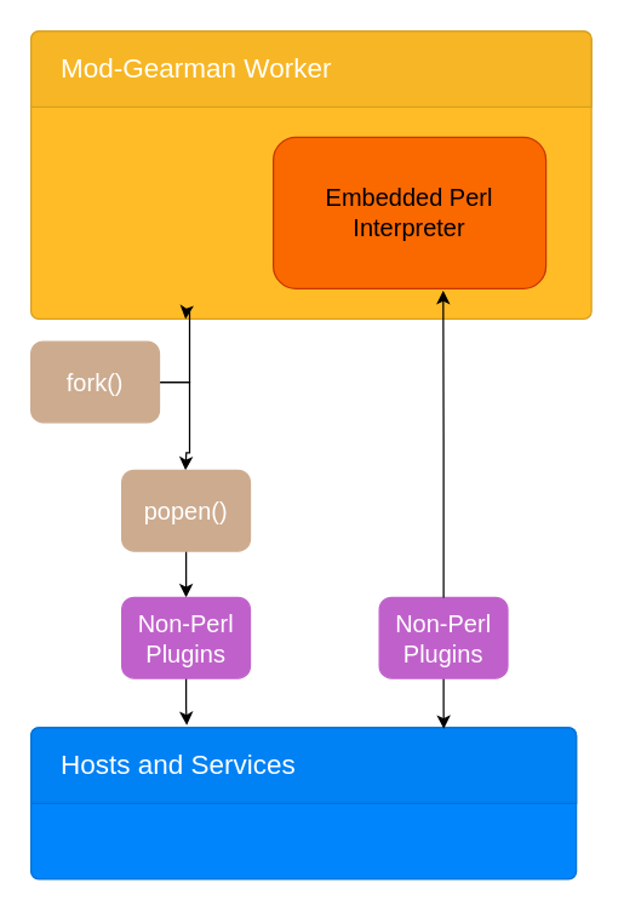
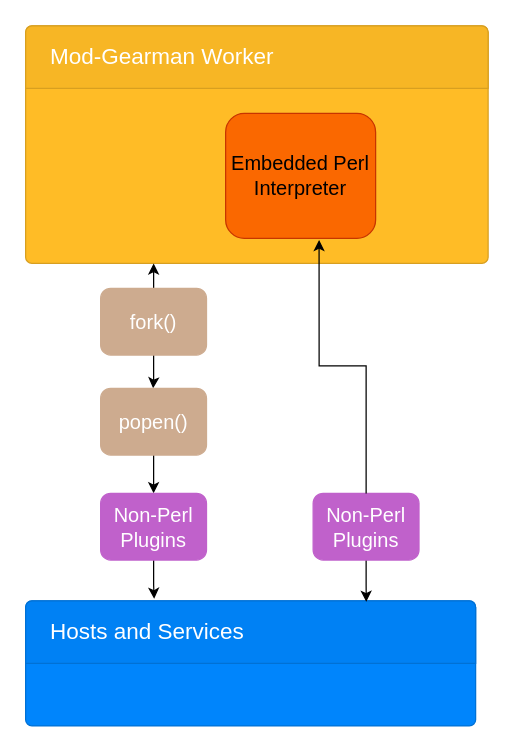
  <mxCell id="0" />
  <mxCell id="1" parent="0" />
  <mxCell id="2" value="" style="html=1;shadow=0;dashed=0;shape=mxgraph.bootstrap.rrect;rSize=5;strokeColor=#0071D5;html=1;whiteSpace=wrap;fillColor=#0085FC;fontColor=#ffffff;verticalAlign=bottom;align=left;spacing=20;spacingBottom=0;fontSize=14;" parent="1" vertex="1"><mxGeometry x="20" y="480" width="360" height="100" as="geometry" /></mxCell>
  <mxCell id="3" value="Hosts and Services" style="html=1;shadow=0;dashed=0;shape=mxgraph.bootstrap.topButton;rSize=5;perimeter=none;whiteSpace=wrap;fillColor=#0081F4;strokeColor=#0071D5;fontColor=#ffffff;resizeWidth=1;fontSize=18;align=left;spacing=20;" parent="2" vertex="1"><mxGeometry width="360" height="50" relative="1" as="geometry" /></mxCell>
  <mxCell id="4" value="&lt;br style=&quot;font-size: 14px&quot;&gt;" style="html=1;shadow=0;dashed=0;shape=mxgraph.bootstrap.rrect;rSize=5;strokeColor=#D89F20;html=1;whiteSpace=wrap;fillColor=#FFBC26;fontColor=#ffffff;verticalAlign=bottom;align=left;spacing=20;spacingBottom=0;fontSize=14;" parent="1" vertex="1"><mxGeometry x="20" y="20" width="370" height="190" as="geometry" /></mxCell>
  <mxCell id="5" value="Mod-Gearman Worker" style="html=1;shadow=0;dashed=0;shape=mxgraph.bootstrap.topButton;rSize=5;perimeter=none;whiteSpace=wrap;fillColor=#F7B625;strokeColor=#D89F20;fontColor=#ffffff;resizeWidth=1;fontSize=18;align=left;spacing=20;" parent="4" vertex="1"><mxGeometry width="370" height="50" relative="1" as="geometry" /></mxCell>
- <mxCell id="6" value="Embedded Perl Interpreter" style="rounded=1;whiteSpace=wrap;html=1;fillColor=#fa6800;fontColor=#000000;strokeColor=#C73500;fontSize=16;" parent="4" vertex="1"><mxGeometry x="160" y="70" width="180" height="100" as="geometry" /></mxCell>
+ <mxCell id="6" value="Embedded Perl Interpreter" style="rounded=1;whiteSpace=wrap;html=1;fillColor=#fa6800;fontColor=#000000;strokeColor=#C73500;fontSize=16;" parent="4" vertex="1"><mxGeometry x="160" y="70" width="120" height="100" as="geometry" /></mxCell>
  <mxCell id="7" value="" style="edgeStyle=orthogonalEdgeStyle;rounded=0;orthogonalLoop=1;jettySize=auto;html=1;" edge="1" parent="1" source="9"><mxGeometry relative="1" as="geometry"><mxPoint x="122" y="210" as="targetPoint" /></mxGeometry></mxCell>
  <mxCell id="8" value="" style="edgeStyle=orthogonalEdgeStyle;rounded=0;orthogonalLoop=1;jettySize=auto;html=1;" edge="1" parent="1" source="9"><mxGeometry relative="1" as="geometry"><mxPoint x="122" y="310" as="targetPoint" /></mxGeometry></mxCell>
- <mxCell id="9" value="fork()" style="rounded=1;whiteSpace=wrap;html=1;fillColor=light-dark(#cdab8f, #6db2ff);fontColor=#ffffff;strokeColor=light-dark(#cdab8f, #b2cbff);fontSize=16;" parent="1" vertex="1"><mxGeometry x="19.999" y="225.001" width="84.706" height="53.333" as="geometry" /></mxCell>
+ <mxCell id="9" value="fork()" style="rounded=1;whiteSpace=wrap;html=1;fillColor=light-dark(#cdab8f, #6db2ff);fontColor=#ffffff;strokeColor=light-dark(#cdab8f, #b2cbff);fontSize=16;" parent="1" vertex="1"><mxGeometry x="79.999" y="230.001" width="84.706" height="53.333" as="geometry" /></mxCell>
  <mxCell id="10" value="" style="edgeStyle=orthogonalEdgeStyle;rounded=0;orthogonalLoop=1;jettySize=auto;html=1;" edge="1" parent="1" source="11" target="13"><mxGeometry relative="1" as="geometry" /></mxCell>
  <mxCell id="11" value="popen()" style="rounded=1;whiteSpace=wrap;html=1;fillColor=light-dark(#cdab8f, #6db2ff);fontColor=#ffffff;strokeColor=light-dark(#cdab8f, #b2cbff);fontSize=16;" vertex="1" parent="1"><mxGeometry x="79.999" y="310.001" width="84.706" height="53.333" as="geometry" /></mxCell>
  <mxCell id="12" value="" style="edgeStyle=orthogonalEdgeStyle;rounded=0;orthogonalLoop=1;jettySize=auto;html=1;entryX=0.119;entryY=-0.032;entryDx=0;entryDy=0;entryPerimeter=0;" edge="1" parent="1" source="13"><mxGeometry relative="1" as="geometry"><mxPoint x="122.84" y="478.4" as="targetPoint" /></mxGeometry></mxCell>
  <mxCell id="13" value="Non-Perl Plugins" style="rounded=1;whiteSpace=wrap;html=1;fillColor=light-dark(#c061cb, #6db2ff);fontColor=#ffffff;strokeColor=light-dark(#c061cb, #b2cbff);fontSize=16;" vertex="1" parent="1"><mxGeometry x="79.999" y="394.001" width="84.706" height="53.333" as="geometry" /></mxCell>
  <mxCell id="14" value="" style="edgeStyle=orthogonalEdgeStyle;rounded=0;orthogonalLoop=1;jettySize=auto;html=1;entryX=0.757;entryY=0.016;entryDx=0;entryDy=0;entryPerimeter=0;" edge="1" parent="1" source="15" target="3"><mxGeometry relative="1" as="geometry" /></mxCell>
  <mxCell id="15" value="Non-Perl Plugins" style="rounded=1;whiteSpace=wrap;html=1;fillColor=light-dark(#c061cb, #6db2ff);fontColor=#ffffff;strokeColor=light-dark(#c061cb, #b2cbff);fontSize=16;" vertex="1" parent="1"><mxGeometry x="249.999" y="394.001" width="84.706" height="53.333" as="geometry" /></mxCell>
  <mxCell id="16" style="edgeStyle=orthogonalEdgeStyle;rounded=0;orthogonalLoop=1;jettySize=auto;html=1;entryX=0.623;entryY=1.012;entryDx=0;entryDy=0;entryPerimeter=0;" edge="1" parent="1" source="15" target="6"><mxGeometry relative="1" as="geometry" /></mxCell>
